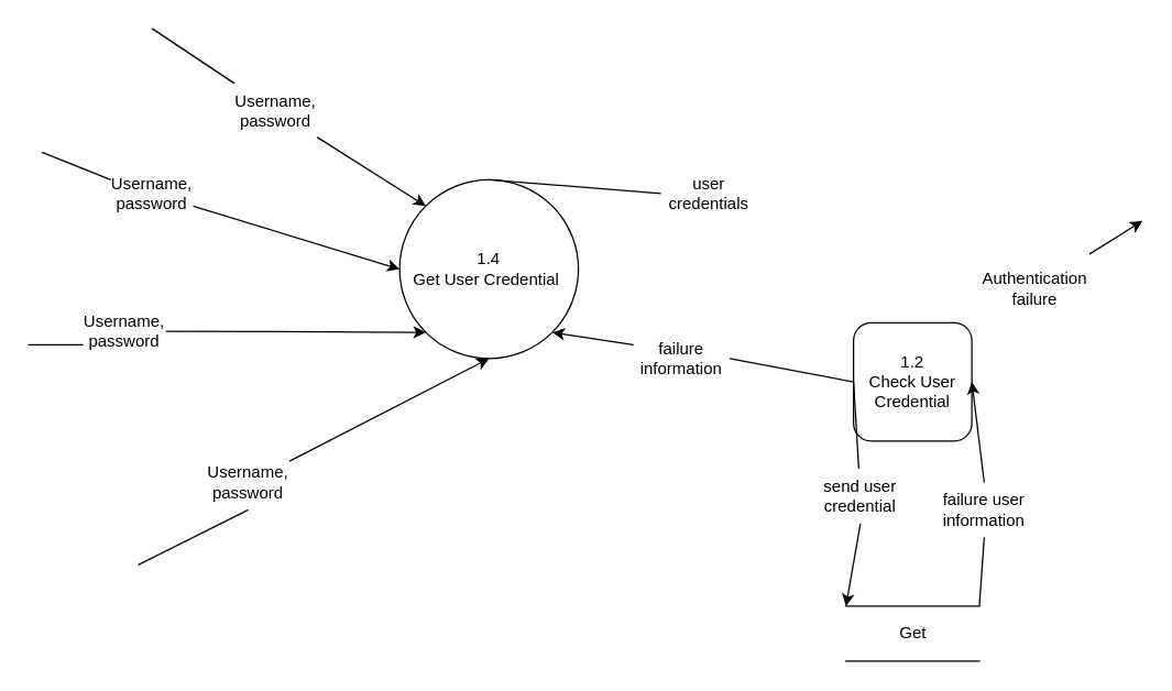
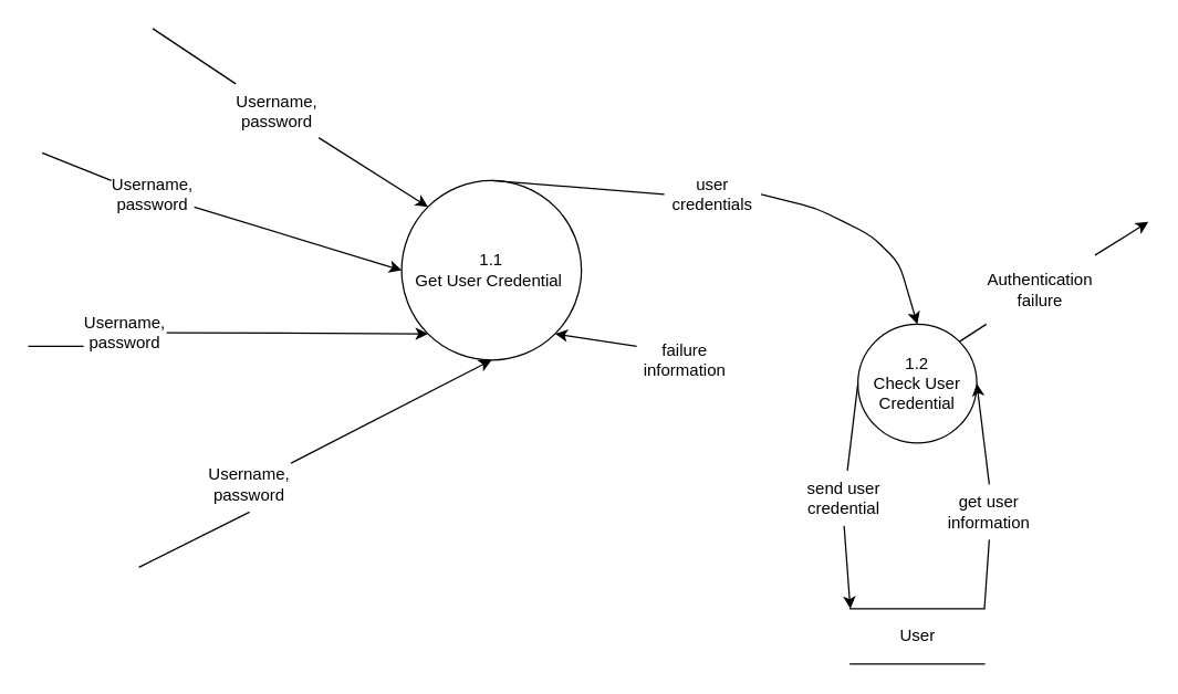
  <mxCell id="0" />
  <mxCell id="1" parent="0" />
- <mxCell id="2" value="1.4&lt;br&gt;Get User Credential&amp;nbsp;" style="ellipse;whiteSpace=wrap;html=1;aspect=fixed;" vertex="1" parent="1"><mxGeometry x="290" y="130" width="130" height="130" as="geometry" /></mxCell>
+ <mxCell id="2" value="1.1&lt;br&gt;Get User Credential&amp;nbsp;" style="ellipse;whiteSpace=wrap;html=1;aspect=fixed;" vertex="1" parent="1"><mxGeometry x="290" y="130" width="130" height="130" as="geometry" /></mxCell>
  <mxCell id="3" value="" style="endArrow=classic;html=1;entryX=0;entryY=0;entryDx=0;entryDy=0;startArrow=none;" edge="1" parent="1" source="16" target="2"><mxGeometry width="50" height="50" relative="1" as="geometry"><mxPoint x="110" y="20" as="sourcePoint" /><mxPoint x="160" y="-10" as="targetPoint" /></mxGeometry></mxCell>
  <mxCell id="4" value="" style="endArrow=classic;html=1;entryX=0;entryY=0.5;entryDx=0;entryDy=0;startArrow=none;" edge="1" parent="1" source="14" target="2"><mxGeometry width="50" height="50" relative="1" as="geometry"><mxPoint x="30" y="110" as="sourcePoint" /><mxPoint x="10" y="90" as="targetPoint" /></mxGeometry></mxCell>
  <mxCell id="5" value="" style="endArrow=classic;html=1;entryX=0;entryY=1;entryDx=0;entryDy=0;startArrow=none;" edge="1" parent="1" source="12" target="2"><mxGeometry width="50" height="50" relative="1" as="geometry"><mxPoint x="20" y="250" as="sourcePoint" /><mxPoint x="70" y="200" as="targetPoint" /></mxGeometry></mxCell>
  <mxCell id="6" value="" style="endArrow=classic;html=1;entryX=0.5;entryY=1;entryDx=0;entryDy=0;startArrow=none;" edge="1" parent="1" source="10" target="2"><mxGeometry width="50" height="50" relative="1" as="geometry"><mxPoint x="100" y="410" as="sourcePoint" /><mxPoint x="270" y="289" as="targetPoint" /></mxGeometry></mxCell>
- <mxCell id="8" value="1.2&lt;br&gt;Check User Credential" style="whiteSpace=wrap;html=1;aspect=fixed;rounded=1;" vertex="1" parent="1"><mxGeometry x="620" y="234" width="86" height="86" as="geometry" /></mxCell>
- <mxCell id="9" value="Get" style="shape=partialRectangle;whiteSpace=wrap;html=1;left=0;right=0;fillColor=none;" vertex="1" parent="1"><mxGeometry x="614.5" y="440" width="97" height="40" as="geometry" /></mxCell>
+ <mxCell id="7" value="" style="endArrow=classic;html=1;exitX=1;exitY=0.5;exitDx=0;exitDy=0;entryX=0.5;entryY=0;entryDx=0;entryDy=0;startArrow=none;" edge="1" parent="1" source="18" target="8"><mxGeometry width="50" height="50" relative="1" as="geometry"><mxPoint x="550" y="320" as="sourcePoint" /><mxPoint x="570" y="260" as="targetPoint" /><Array as="points"><mxPoint x="590" y="150" /><mxPoint x="630" y="170" /><mxPoint x="650" y="190" /></Array></mxGeometry></mxCell>
+ <mxCell id="8" value="1.2&lt;br&gt;Check User Credential" style="ellipse;whiteSpace=wrap;html=1;aspect=fixed;" vertex="1" parent="1"><mxGeometry x="620" y="234" width="86" height="86" as="geometry" /></mxCell>
+ <mxCell id="9" value="User" style="shape=partialRectangle;whiteSpace=wrap;html=1;left=0;right=0;fillColor=none;" vertex="1" parent="1"><mxGeometry x="614.5" y="440" width="97" height="40" as="geometry" /></mxCell>
  <mxCell id="10" value="Username, password" style="text;html=1;strokeColor=none;fillColor=none;align=center;verticalAlign=middle;whiteSpace=wrap;rounded=0;" vertex="1" parent="1"><mxGeometry x="150" y="330" width="60" height="40" as="geometry" /></mxCell>
  <mxCell id="11" value="" style="endArrow=none;html=1;entryX=0.5;entryY=1;entryDx=0;entryDy=0;" edge="1" parent="1" target="10"><mxGeometry width="50" height="50" relative="1" as="geometry"><mxPoint x="100" y="410" as="sourcePoint" /><mxPoint x="355" y="260" as="targetPoint" /></mxGeometry></mxCell>
  <mxCell id="12" value="Username, password" style="text;html=1;strokeColor=none;fillColor=none;align=center;verticalAlign=middle;whiteSpace=wrap;rounded=0;" vertex="1" parent="1"><mxGeometry x="60" y="220" width="60" height="40" as="geometry" /></mxCell>
  <mxCell id="13" value="" style="endArrow=none;html=1;entryX=0;entryY=0.75;entryDx=0;entryDy=0;" edge="1" parent="1" target="12"><mxGeometry width="50" height="50" relative="1" as="geometry"><mxPoint x="20" y="250" as="sourcePoint" /><mxPoint x="309.038" y="240.962" as="targetPoint" /></mxGeometry></mxCell>
  <mxCell id="14" value="Username, password" style="text;html=1;strokeColor=none;fillColor=none;align=center;verticalAlign=middle;whiteSpace=wrap;rounded=0;" vertex="1" parent="1"><mxGeometry x="80" y="120" width="60" height="40" as="geometry" /></mxCell>
  <mxCell id="15" value="" style="endArrow=none;html=1;entryX=0;entryY=0.25;entryDx=0;entryDy=0;" edge="1" parent="1" target="14"><mxGeometry width="50" height="50" relative="1" as="geometry"><mxPoint x="30" y="110" as="sourcePoint" /><mxPoint x="290" y="195" as="targetPoint" /></mxGeometry></mxCell>
  <mxCell id="16" value="Username, password" style="text;html=1;strokeColor=none;fillColor=none;align=center;verticalAlign=middle;whiteSpace=wrap;rounded=0;" vertex="1" parent="1"><mxGeometry x="170" y="60" width="60" height="40" as="geometry" /></mxCell>
  <mxCell id="17" value="" style="endArrow=none;html=1;entryX=0;entryY=0;entryDx=0;entryDy=0;" edge="1" parent="1" target="16"><mxGeometry width="50" height="50" relative="1" as="geometry"><mxPoint x="110" y="20" as="sourcePoint" /><mxPoint x="309.038" y="149.038" as="targetPoint" /></mxGeometry></mxCell>
  <mxCell id="18" value="user credentials" style="text;html=1;strokeColor=none;fillColor=none;align=center;verticalAlign=middle;whiteSpace=wrap;rounded=0;" vertex="1" parent="1"><mxGeometry x="480" y="120" width="70" height="40" as="geometry" /></mxCell>
  <mxCell id="19" value="" style="endArrow=none;html=1;exitX=0.5;exitY=0;exitDx=0;exitDy=0;entryX=0;entryY=0.5;entryDx=0;entryDy=0;" edge="1" parent="1" source="2" target="18"><mxGeometry width="50" height="50" relative="1" as="geometry"><mxPoint x="420" y="195" as="sourcePoint" /><mxPoint x="624" y="247.36" as="targetPoint" /></mxGeometry></mxCell>
  <mxCell id="20" value="" style="endArrow=classic;html=1;exitX=0.5;exitY=1;exitDx=0;exitDy=0;entryX=0;entryY=0;entryDx=0;entryDy=0;startArrow=none;" edge="1" parent="1" source="26" target="9"><mxGeometry width="50" height="50" relative="1" as="geometry"><mxPoint x="650" y="430" as="sourcePoint" /><mxPoint x="700" y="380" as="targetPoint" /></mxGeometry></mxCell>
  <mxCell id="21" value="" style="endArrow=classic;html=1;exitX=1;exitY=0;exitDx=0;exitDy=0;startArrow=none;" edge="1" parent="1" source="23"><mxGeometry width="50" height="50" relative="1" as="geometry"><mxPoint x="720" y="210" as="sourcePoint" /><mxPoint x="830" y="160" as="targetPoint" /></mxGeometry></mxCell>
  <mxCell id="22" value="" style="endArrow=classic;html=1;exitX=0.5;exitY=0;exitDx=0;exitDy=0;entryX=1;entryY=0.5;entryDx=0;entryDy=0;startArrow=none;" edge="1" parent="1" source="28" target="8"><mxGeometry width="50" height="50" relative="1" as="geometry"><mxPoint x="730" y="400" as="sourcePoint" /><mxPoint x="780" y="350" as="targetPoint" /></mxGeometry></mxCell>
  <mxCell id="23" value="Authentication failure" style="text;html=1;strokeColor=none;fillColor=none;align=center;verticalAlign=middle;whiteSpace=wrap;rounded=0;" vertex="1" parent="1"><mxGeometry x="711.5" y="184" width="80" height="50" as="geometry" /></mxCell>
+ <mxCell id="24" value="" style="endArrow=none;html=1;exitX=1;exitY=0;exitDx=0;exitDy=0;" edge="1" parent="1" source="8" target="23"><mxGeometry width="50" height="50" relative="1" as="geometry"><mxPoint x="693.406" y="246.594" as="sourcePoint" /><mxPoint x="820" y="170" as="targetPoint" /></mxGeometry></mxCell>
  <mxCell id="25" value="" style="endArrow=classic;html=1;entryX=1;entryY=1;entryDx=0;entryDy=0;exitX=0;exitY=0.25;exitDx=0;exitDy=0;startArrow=none;" edge="1" parent="1" source="30" target="2"><mxGeometry width="50" height="50" relative="1" as="geometry"><mxPoint x="480" y="320" as="sourcePoint" /><mxPoint x="530" y="270" as="targetPoint" /></mxGeometry></mxCell>
- <mxCell id="26" value="send user credential" style="text;html=1;strokeColor=none;fillColor=none;align=center;verticalAlign=middle;whiteSpace=wrap;rounded=0;" vertex="1" parent="1"><mxGeometry x="595" y="340" width="60" height="40" as="geometry" /></mxCell>
+ <mxCell id="26" value="send user credential" style="text;html=1;strokeColor=none;fillColor=none;align=center;verticalAlign=middle;whiteSpace=wrap;rounded=0;" vertex="1" parent="1"><mxGeometry x="580" y="340" width="60" height="40" as="geometry" /></mxCell>
  <mxCell id="27" value="" style="endArrow=none;html=1;exitX=0;exitY=0.5;exitDx=0;exitDy=0;" edge="1" parent="1" source="8" target="26"><mxGeometry width="50" height="50" relative="1" as="geometry"><mxPoint x="620" y="277" as="sourcePoint" /><mxPoint x="614.5" y="440" as="targetPoint" /></mxGeometry></mxCell>
- <mxCell id="28" value="failure user information" style="text;html=1;strokeColor=none;fillColor=none;align=center;verticalAlign=middle;whiteSpace=wrap;rounded=0;" vertex="1" parent="1"><mxGeometry x="680" y="350" width="70" height="40" as="geometry" /></mxCell>
+ <mxCell id="28" value="get user information" style="text;html=1;strokeColor=none;fillColor=none;align=center;verticalAlign=middle;whiteSpace=wrap;rounded=0;" vertex="1" parent="1"><mxGeometry x="680" y="350" width="70" height="40" as="geometry" /></mxCell>
  <mxCell id="29" value="" style="endArrow=none;html=1;exitX=1;exitY=0;exitDx=0;exitDy=0;entryX=0.5;entryY=1;entryDx=0;entryDy=0;" edge="1" parent="1" source="9" target="28"><mxGeometry width="50" height="50" relative="1" as="geometry"><mxPoint x="711.5" y="440" as="sourcePoint" /><mxPoint x="706" y="277" as="targetPoint" /></mxGeometry></mxCell>
  <mxCell id="30" value="failure information" style="text;html=1;strokeColor=none;fillColor=none;align=center;verticalAlign=middle;whiteSpace=wrap;rounded=0;" vertex="1" parent="1"><mxGeometry x="460" y="240" width="70" height="40" as="geometry" /></mxCell>
- <mxCell id="31" value="" style="endArrow=none;html=1;entryX=1;entryY=0.5;entryDx=0;entryDy=0;exitX=0;exitY=0.5;exitDx=0;exitDy=0;" edge="1" parent="1" source="8" target="30"><mxGeometry width="50" height="50" relative="1" as="geometry"><mxPoint x="620" y="277" as="sourcePoint" /><mxPoint x="400.962" y="240.962" as="targetPoint" /></mxGeometry></mxCell>
